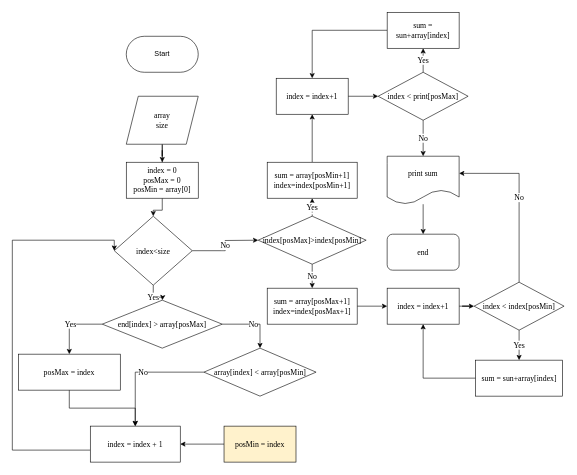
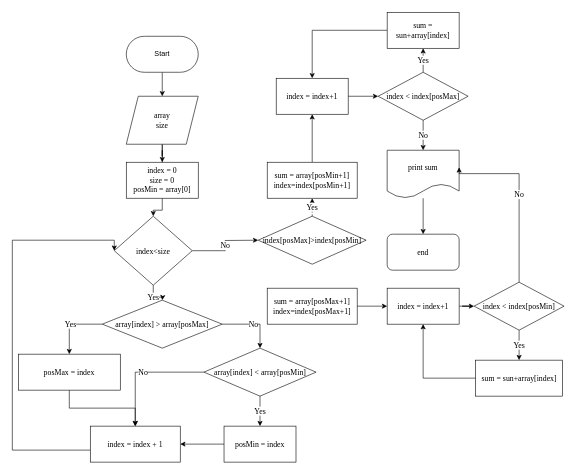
  <mxCell id="0" />
  <mxCell id="1" parent="0" />
+ <mxCell id="2" value="" style="edgeStyle=orthogonalEdgeStyle;rounded=0;orthogonalLoop=1;jettySize=auto;html=1;fontFamily=Times New Roman;fontSize=13;" parent="1" source="3" target="6" edge="1"><mxGeometry relative="1" as="geometry" /></mxCell>
  <mxCell id="3" value="Start" style="rounded=1;whiteSpace=wrap;html=1;arcSize=50;" parent="1" vertex="1"><mxGeometry x="210" y="60" width="120" height="60" as="geometry" /></mxCell>
  <mxCell id="4" value="" style="edgeStyle=orthogonalEdgeStyle;rounded=0;orthogonalLoop=1;jettySize=auto;html=1;fontFamily=Times New Roman;fontSize=13;" edge="1" parent="1" source="6"><mxGeometry relative="1" as="geometry"><mxPoint x="270" y="320" as="targetPoint" /></mxGeometry></mxCell>
  <mxCell id="5" value="" style="edgeStyle=orthogonalEdgeStyle;rounded=0;orthogonalLoop=1;jettySize=auto;html=1;fontFamily=Times New Roman;fontSize=13;" edge="1" parent="1" source="6" target="9"><mxGeometry relative="1" as="geometry" /></mxCell>
  <mxCell id="6" value="array&lt;br style=&quot;font-size: 13px;&quot;&gt;size" style="shape=parallelogram;perimeter=parallelogramPerimeter;whiteSpace=wrap;html=1;fixedSize=1;fontFamily=Times New Roman;fontSize=13;" parent="1" vertex="1"><mxGeometry x="210" y="160" width="120" height="80" as="geometry" /></mxCell>
  <mxCell id="7" value="end" style="rounded=1;whiteSpace=wrap;html=1;fontFamily=Times New Roman;fontSize=13;" parent="1" vertex="1"><mxGeometry x="645" y="390" width="120" height="60" as="geometry" /></mxCell>
  <mxCell id="8" value="" style="edgeStyle=orthogonalEdgeStyle;rounded=0;orthogonalLoop=1;jettySize=auto;html=1;fontFamily=Times New Roman;fontSize=13;" edge="1" parent="1" source="9" target="12"><mxGeometry relative="1" as="geometry" /></mxCell>
- <mxCell id="9" value="index = 0&lt;br style=&quot;font-size: 13px;&quot;&gt;posMax = 0&lt;br style=&quot;font-size: 13px;&quot;&gt;posMin = array[0]" style="whiteSpace=wrap;html=1;fontFamily=Times New Roman;fontSize=13;" vertex="1" parent="1"><mxGeometry x="210" y="270" width="120" height="60" as="geometry" /></mxCell>
+ <mxCell id="9" value="index = 0&lt;br style=&quot;font-size: 13px;&quot;&gt;size = 0&lt;br style=&quot;font-size: 13px;&quot;&gt;posMin = array[0]" style="whiteSpace=wrap;html=1;fontFamily=Times New Roman;fontSize=13;" vertex="1" parent="1"><mxGeometry x="210" y="270" width="120" height="60" as="geometry" /></mxCell>
  <mxCell id="10" value="Yes" style="edgeStyle=orthogonalEdgeStyle;rounded=0;orthogonalLoop=1;jettySize=auto;html=1;entryX=0.5;entryY=0;entryDx=0;entryDy=0;fontFamily=Times New Roman;fontSize=13;" edge="1" parent="1" source="12"><mxGeometry relative="1" as="geometry"><mxPoint x="270" y="500" as="targetPoint" /></mxGeometry></mxCell>
  <mxCell id="11" value="No" style="edgeStyle=orthogonalEdgeStyle;rounded=0;orthogonalLoop=1;jettySize=auto;html=1;entryX=0;entryY=0.5;entryDx=0;entryDy=0;fontFamily=Times New Roman;fontSize=13;" edge="1" parent="1" source="12"><mxGeometry relative="1" as="geometry"><mxPoint x="430" y="400" as="targetPoint" /></mxGeometry></mxCell>
  <mxCell id="12" value="index&amp;lt;size" style="rhombus;whiteSpace=wrap;html=1;fontFamily=Times New Roman;fontSize=13;" vertex="1" parent="1"><mxGeometry x="190" y="360" width="130" height="115" as="geometry" /></mxCell>
  <mxCell id="13" value="Yes" style="edgeStyle=orthogonalEdgeStyle;rounded=0;orthogonalLoop=1;jettySize=auto;html=1;entryX=0.5;entryY=0;entryDx=0;entryDy=0;fontFamily=Times New Roman;fontSize=13;" edge="1" parent="1" source="15" target="17"><mxGeometry relative="1" as="geometry"><mxPoint x="60" y="610" as="targetPoint" /><Array as="points"><mxPoint x="115" y="540" /></Array></mxGeometry></mxCell>
  <mxCell id="14" value="No" style="edgeStyle=orthogonalEdgeStyle;rounded=0;orthogonalLoop=1;jettySize=auto;html=1;fontFamily=Times New Roman;fontSize=13;" edge="1" parent="1" source="15" target="22"><mxGeometry relative="1" as="geometry"><Array as="points"><mxPoint x="433" y="540" /></Array></mxGeometry></mxCell>
- <mxCell id="15" value="end[index] &amp;gt; array[posMax]" style="rhombus;whiteSpace=wrap;html=1;fontSize=13;rounded=1;arcSize=0;fontFamily=Times New Roman;" vertex="1" parent="1"><mxGeometry x="170" y="500" width="200" height="80" as="geometry" /></mxCell>
+ <mxCell id="15" value="array[index] &amp;gt; array[posMax]" style="rhombus;whiteSpace=wrap;html=1;fontSize=13;rounded=1;arcSize=0;fontFamily=Times New Roman;" vertex="1" parent="1"><mxGeometry x="170" y="500" width="200" height="80" as="geometry" /></mxCell>
  <mxCell id="16" value="" style="edgeStyle=orthogonalEdgeStyle;rounded=0;orthogonalLoop=1;jettySize=auto;html=1;fontSize=13;fontFamily=Times New Roman;" edge="1" parent="1" source="17" target="19"><mxGeometry relative="1" as="geometry" /></mxCell>
  <mxCell id="17" value="posMax = index" style="whiteSpace=wrap;html=1;fontSize=13;rounded=1;arcSize=0;fontFamily=Times New Roman;" vertex="1" parent="1"><mxGeometry x="30" y="590" width="170" height="60" as="geometry" /></mxCell>
  <mxCell id="18" style="edgeStyle=orthogonalEdgeStyle;rounded=0;orthogonalLoop=1;jettySize=auto;html=1;entryX=0;entryY=0.5;entryDx=0;entryDy=0;fontFamily=Times New Roman;fontSize=13;" edge="1" parent="1" source="19" target="12"><mxGeometry x="-0.013" y="-50" relative="1" as="geometry"><Array as="points"><mxPoint x="20" y="750" /><mxPoint x="20" y="400" /></Array><mxPoint y="1" as="offset" /></mxGeometry></mxCell>
  <mxCell id="19" value="index = index + 1" style="whiteSpace=wrap;html=1;fontSize=13;rounded=1;arcSize=0;fontFamily=Times New Roman;" vertex="1" parent="1"><mxGeometry x="150" y="710" width="150" height="60" as="geometry" /></mxCell>
+ <mxCell id="20" value="Yes" style="edgeStyle=orthogonalEdgeStyle;rounded=0;orthogonalLoop=1;jettySize=auto;html=1;fontFamily=Times New Roman;fontSize=13;" edge="1" parent="1" source="22" target="24"><mxGeometry relative="1" as="geometry" /></mxCell>
  <mxCell id="21" value="No" style="edgeStyle=orthogonalEdgeStyle;rounded=0;orthogonalLoop=1;jettySize=auto;html=1;entryX=0.5;entryY=0;entryDx=0;entryDy=0;fontFamily=Times New Roman;fontSize=13;" edge="1" parent="1" source="22" target="19"><mxGeometry relative="1" as="geometry"><Array as="points"><mxPoint x="225" y="620" /></Array></mxGeometry></mxCell>
  <mxCell id="22" value="array[index] &amp;lt; array[posMin]" style="rhombus;whiteSpace=wrap;html=1;fontSize=13;rounded=1;arcSize=0;fontFamily=Times New Roman;" vertex="1" parent="1"><mxGeometry x="339.5" y="580" width="187" height="80" as="geometry" /></mxCell>
  <mxCell id="23" style="edgeStyle=orthogonalEdgeStyle;rounded=0;orthogonalLoop=1;jettySize=auto;html=1;entryX=1;entryY=0.5;entryDx=0;entryDy=0;fontFamily=Times New Roman;fontSize=13;" edge="1" parent="1" source="24" target="19"><mxGeometry relative="1" as="geometry" /></mxCell>
- <mxCell id="24" value="posMin = index" style="whiteSpace=wrap;html=1;fontSize=13;fontFamily=Times New Roman;rounded=1;arcSize=0;fillColor=#fff2cc;" vertex="1" parent="1"><mxGeometry x="373" y="710" width="120" height="60" as="geometry" /></mxCell>
+ <mxCell id="24" value="posMin = index" style="whiteSpace=wrap;html=1;fontSize=13;fontFamily=Times New Roman;rounded=1;arcSize=0;" vertex="1" parent="1"><mxGeometry x="373" y="710" width="120" height="60" as="geometry" /></mxCell>
  <mxCell id="25" value="Yes" style="edgeStyle=orthogonalEdgeStyle;rounded=0;orthogonalLoop=1;jettySize=auto;html=1;fontFamily=Times New Roman;fontSize=13;dashed=1;" edge="1" parent="1" source="27" target="29"><mxGeometry relative="1" as="geometry" /></mxCell>
- <mxCell id="26" value="No" style="edgeStyle=orthogonalEdgeStyle;rounded=0;orthogonalLoop=1;jettySize=auto;html=1;entryX=0.5;entryY=0;entryDx=0;entryDy=0;fontFamily=Times New Roman;fontSize=13;" edge="1" parent="1" source="27" target="31"><mxGeometry relative="1" as="geometry" /></mxCell>
  <mxCell id="27" value="index[posMax]&amp;gt;index[posMin]" style="rhombus;whiteSpace=wrap;html=1;fontFamily=Times New Roman;fontSize=13;" vertex="1" parent="1"><mxGeometry x="430" y="360" width="180" height="80" as="geometry" /></mxCell>
  <mxCell id="28" value="" style="edgeStyle=orthogonalEdgeStyle;rounded=0;orthogonalLoop=1;jettySize=auto;html=1;fontFamily=Times New Roman;fontSize=13;" edge="1" parent="1" source="29" target="33"><mxGeometry relative="1" as="geometry" /></mxCell>
  <mxCell id="29" value="sum = array[posMin+1]&lt;br&gt;index=index[posMin+1]" style="whiteSpace=wrap;html=1;fontSize=13;fontFamily=Times New Roman;" vertex="1" parent="1"><mxGeometry x="445" y="270" width="150" height="60" as="geometry" /></mxCell>
  <mxCell id="30" style="edgeStyle=orthogonalEdgeStyle;rounded=0;orthogonalLoop=1;jettySize=auto;html=1;entryX=0;entryY=0.5;entryDx=0;entryDy=0;fontFamily=Times New Roman;fontSize=13;" edge="1" parent="1" source="31" target="42"><mxGeometry relative="1" as="geometry" /></mxCell>
  <mxCell id="31" value="sum = array[posMax+1]&lt;br&gt;index=index[posMax+1]" style="whiteSpace=wrap;html=1;fontSize=13;fontFamily=Times New Roman;" vertex="1" parent="1"><mxGeometry x="445" y="480" width="150" height="60" as="geometry" /></mxCell>
  <mxCell id="32" value="" style="edgeStyle=orthogonalEdgeStyle;rounded=0;orthogonalLoop=1;jettySize=auto;html=1;fontFamily=Times New Roman;fontSize=13;" edge="1" parent="1" source="33" target="36"><mxGeometry relative="1" as="geometry" /></mxCell>
  <mxCell id="33" value="index = index+1" style="whiteSpace=wrap;html=1;fontSize=13;fontFamily=Times New Roman;" vertex="1" parent="1"><mxGeometry x="460" y="130" width="120" height="60" as="geometry" /></mxCell>
  <mxCell id="34" value="Yes" style="edgeStyle=orthogonalEdgeStyle;rounded=0;orthogonalLoop=1;jettySize=auto;html=1;fontFamily=Times New Roman;fontSize=13;" edge="1" parent="1" source="36" target="38"><mxGeometry relative="1" as="geometry" /></mxCell>
  <mxCell id="35" value="No" style="edgeStyle=orthogonalEdgeStyle;rounded=0;orthogonalLoop=1;jettySize=auto;html=1;fontFamily=Times New Roman;fontSize=13;" edge="1" parent="1" source="36" target="40"><mxGeometry relative="1" as="geometry" /></mxCell>
- <mxCell id="36" value="index &amp;lt; print[posMax]" style="rhombus;whiteSpace=wrap;html=1;fontSize=13;fontFamily=Times New Roman;" vertex="1" parent="1"><mxGeometry x="630" y="120" width="150" height="80" as="geometry" /></mxCell>
+ <mxCell id="36" value="index &amp;lt; index[posMax]" style="rhombus;whiteSpace=wrap;html=1;fontSize=13;fontFamily=Times New Roman;" vertex="1" parent="1"><mxGeometry x="630" y="120" width="150" height="80" as="geometry" /></mxCell>
  <mxCell id="37" style="edgeStyle=orthogonalEdgeStyle;rounded=0;orthogonalLoop=1;jettySize=auto;html=1;entryX=0.5;entryY=0;entryDx=0;entryDy=0;fontFamily=Times New Roman;fontSize=13;" edge="1" parent="1" source="38" target="33"><mxGeometry relative="1" as="geometry" /></mxCell>
  <mxCell id="38" value="sum = sun+array[index]" style="whiteSpace=wrap;html=1;fontSize=13;fontFamily=Times New Roman;" vertex="1" parent="1"><mxGeometry x="645" y="20" width="120" height="60" as="geometry" /></mxCell>
  <mxCell id="39" style="edgeStyle=orthogonalEdgeStyle;rounded=0;orthogonalLoop=1;jettySize=auto;html=1;entryX=0.5;entryY=0;entryDx=0;entryDy=0;fontFamily=Times New Roman;fontSize=13;" edge="1" parent="1" source="40" target="7"><mxGeometry relative="1" as="geometry" /></mxCell>
- <mxCell id="40" value="print sum" style="shape=document;whiteSpace=wrap;html=1;boundedLbl=1;fontSize=13;fontFamily=Times New Roman;" vertex="1" parent="1"><mxGeometry x="645" y="260" width="120" height="80" as="geometry" /></mxCell>
+ <mxCell id="40" value="print sum" style="shape=document;whiteSpace=wrap;html=1;boundedLbl=1;fontSize=13;fontFamily=Times New Roman;" vertex="1" parent="1"><mxGeometry x="645" y="250" width="120" height="80" as="geometry" /></mxCell>
  <mxCell id="41" value="" style="edgeStyle=orthogonalEdgeStyle;rounded=0;orthogonalLoop=1;jettySize=auto;html=1;fontFamily=Times New Roman;fontSize=13;" edge="1" parent="1" source="42" target="45"><mxGeometry relative="1" as="geometry" /></mxCell>
  <mxCell id="42" value="index = index+1" style="whiteSpace=wrap;html=1;fontSize=13;fontFamily=Times New Roman;" vertex="1" parent="1"><mxGeometry x="645" y="480" width="120" height="60" as="geometry" /></mxCell>
  <mxCell id="43" value="Yes" style="edgeStyle=orthogonalEdgeStyle;rounded=0;orthogonalLoop=1;jettySize=auto;html=1;fontFamily=Times New Roman;fontSize=13;" edge="1" parent="1" source="45" target="47"><mxGeometry relative="1" as="geometry" /></mxCell>
  <mxCell id="44" value="No" style="edgeStyle=orthogonalEdgeStyle;rounded=0;orthogonalLoop=1;jettySize=auto;html=1;entryX=1;entryY=0.357;entryDx=0;entryDy=0;entryPerimeter=0;fontFamily=Times New Roman;fontSize=13;" edge="1" parent="1" source="45" target="40"><mxGeometry relative="1" as="geometry"><Array as="points"><mxPoint x="865" y="289" /></Array></mxGeometry></mxCell>
  <mxCell id="45" value="index &amp;lt; index[posMin]" style="rhombus;whiteSpace=wrap;html=1;fontSize=13;fontFamily=Times New Roman;" vertex="1" parent="1"><mxGeometry x="790" y="470" width="150" height="80" as="geometry" /></mxCell>
  <mxCell id="46" style="edgeStyle=orthogonalEdgeStyle;rounded=0;orthogonalLoop=1;jettySize=auto;html=1;entryX=0.5;entryY=1;entryDx=0;entryDy=0;fontFamily=Times New Roman;fontSize=13;" edge="1" parent="1" source="47" target="42"><mxGeometry relative="1" as="geometry" /></mxCell>
  <mxCell id="47" value="sum = sun+array[index]" style="whiteSpace=wrap;html=1;fontSize=13;fontFamily=Times New Roman;" vertex="1" parent="1"><mxGeometry x="792.5" y="600" width="145" height="60" as="geometry" /></mxCell>
